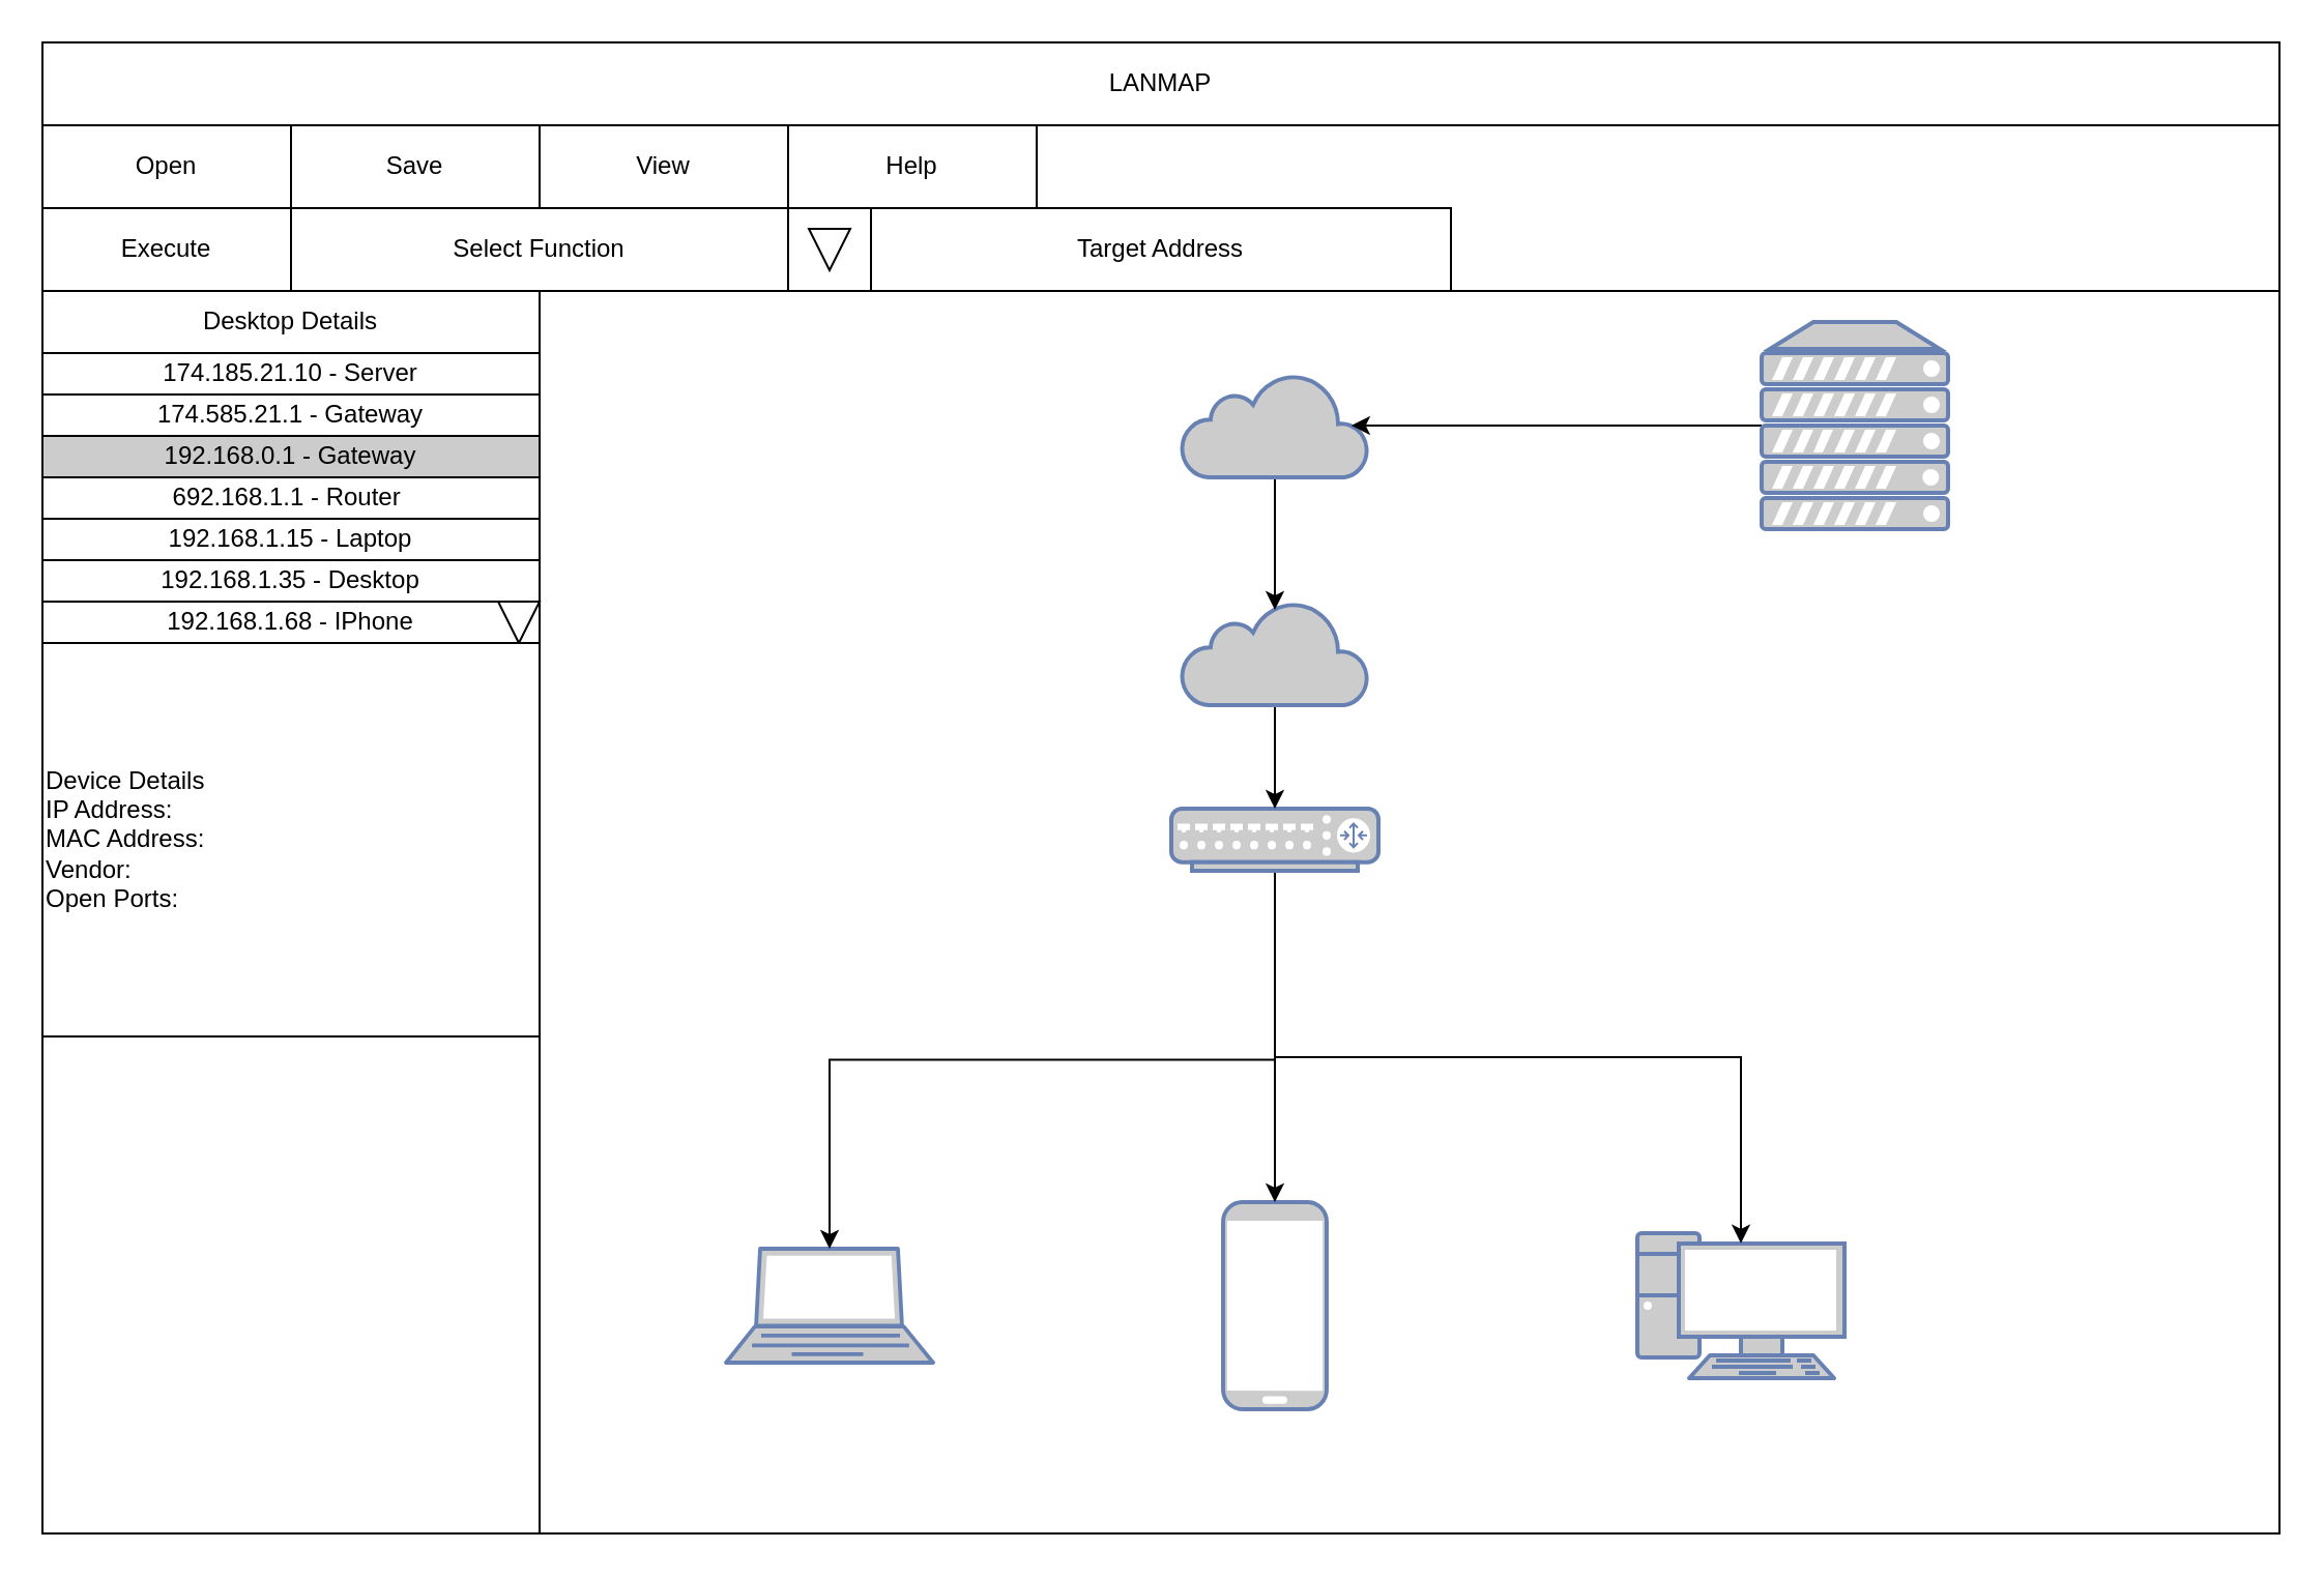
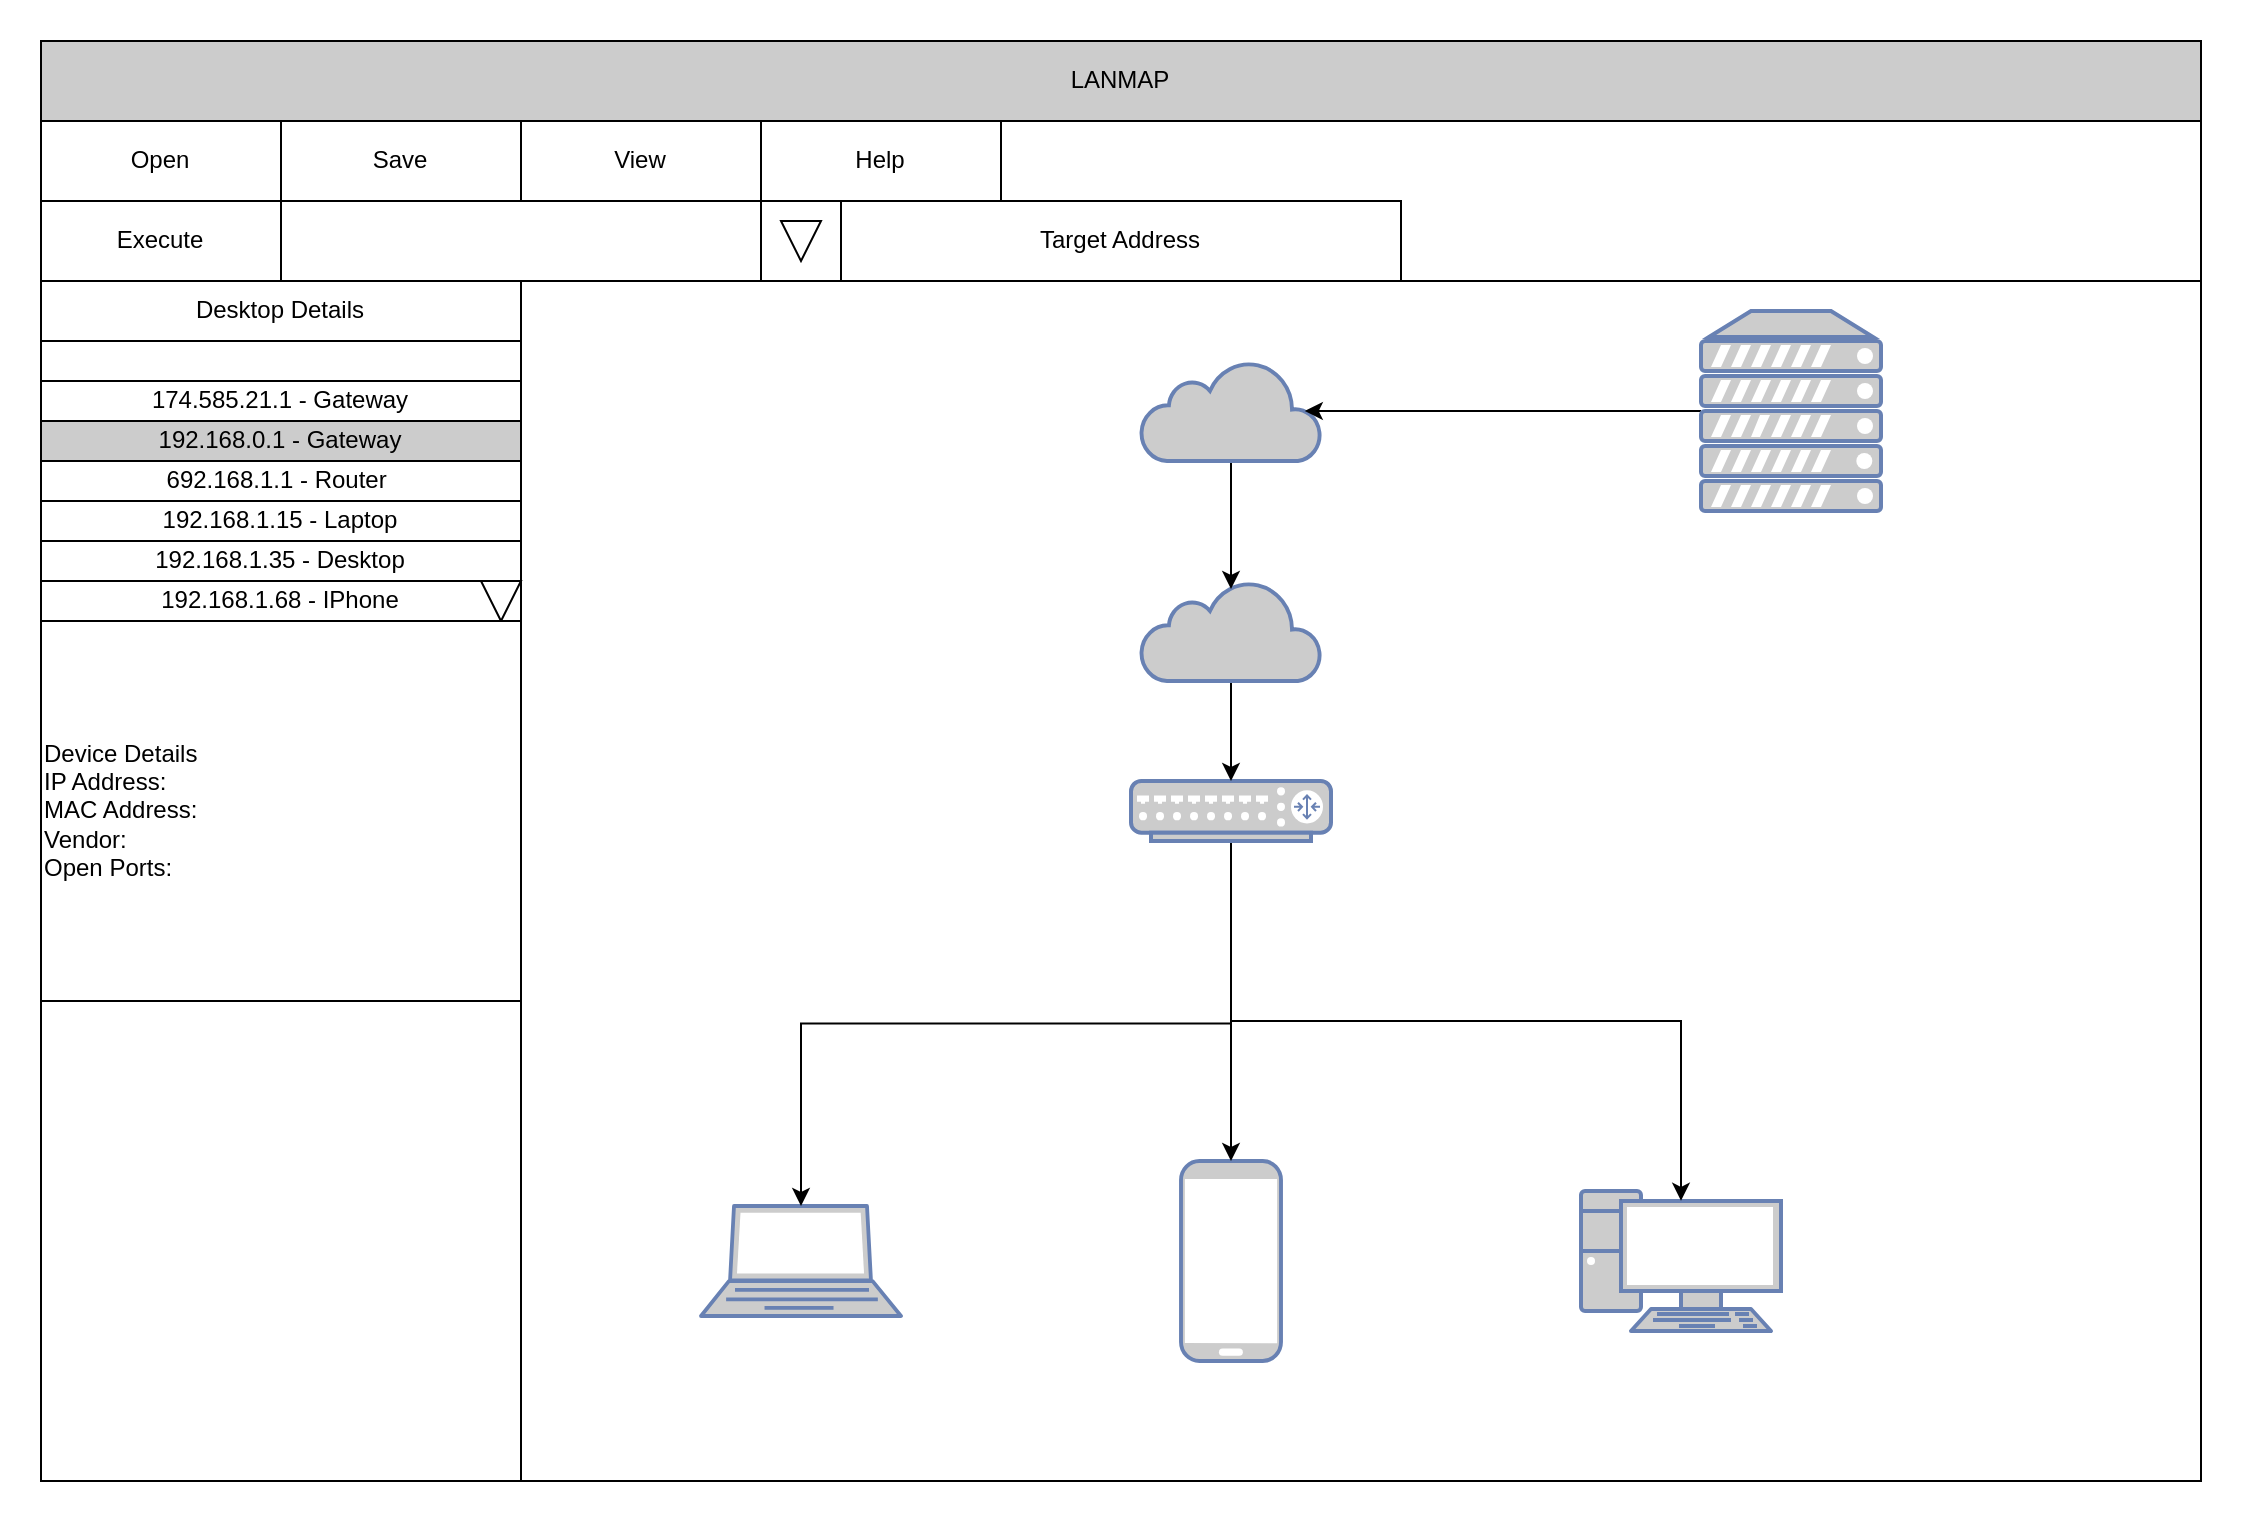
  <mxCell id="0" />
  <mxCell id="1" parent="0" />
  <mxCell id="2" value="" style="rounded=0;whiteSpace=wrap;html=1;" vertex="1" parent="1"><mxGeometry x="20" y="20" width="1080" height="720" as="geometry" /></mxCell>
- <mxCell id="3" value="LANMAP" style="rounded=0;whiteSpace=wrap;html=1;" vertex="1" parent="1"><mxGeometry x="20" y="20" width="1080" height="40" as="geometry" /></mxCell>
+ <mxCell id="3" value="LANMAP" style="rounded=0;whiteSpace=wrap;html=1;fillColor=#cccccc;" vertex="1" parent="1"><mxGeometry x="20" y="20" width="1080" height="40" as="geometry" /></mxCell>
  <mxCell id="4" value="" style="rounded=0;whiteSpace=wrap;html=1;" vertex="1" parent="1"><mxGeometry x="260" y="140" width="840" height="600" as="geometry" /></mxCell>
  <mxCell id="5" value="" style="rounded=0;whiteSpace=wrap;html=1;" vertex="1" parent="1"><mxGeometry x="20" y="140" width="240" height="600" as="geometry" /></mxCell>
  <mxCell id="6" value="" style="fontColor=#0066CC;verticalAlign=top;verticalLabelPosition=bottom;labelPosition=center;align=center;html=1;outlineConnect=0;fillColor=#CCCCCC;strokeColor=#6881B3;gradientColor=none;gradientDirection=north;strokeWidth=2;shape=mxgraph.networks.laptop;" vertex="1" parent="1"><mxGeometry x="350" y="602.5" width="100" height="55" as="geometry" /></mxCell>
  <mxCell id="7" value="" style="fontColor=#0066CC;verticalAlign=top;verticalLabelPosition=bottom;labelPosition=center;align=center;html=1;outlineConnect=0;fillColor=#CCCCCC;strokeColor=#6881B3;gradientColor=none;gradientDirection=north;strokeWidth=2;shape=mxgraph.networks.mobile;" vertex="1" parent="1"><mxGeometry x="590" y="580" width="50" height="100" as="geometry" /></mxCell>
  <mxCell id="8" value="" style="fontColor=#0066CC;verticalAlign=top;verticalLabelPosition=bottom;labelPosition=center;align=center;html=1;outlineConnect=0;fillColor=#CCCCCC;strokeColor=#6881B3;gradientColor=none;gradientDirection=north;strokeWidth=2;shape=mxgraph.networks.pc;" vertex="1" parent="1"><mxGeometry x="790" y="595" width="100" height="70" as="geometry" /></mxCell>
  <mxCell id="9" style="edgeStyle=orthogonalEdgeStyle;rounded=0;orthogonalLoop=1;jettySize=auto;html=1;exitX=0.5;exitY=1;exitDx=0;exitDy=0;exitPerimeter=0;entryX=0.5;entryY=0.07;entryDx=0;entryDy=0;entryPerimeter=0;" edge="1" parent="1" source="12" target="8"><mxGeometry relative="1" as="geometry"><Array as="points"><mxPoint x="615" y="510" /><mxPoint x="840" y="510" /></Array></mxGeometry></mxCell>
  <mxCell id="10" style="edgeStyle=orthogonalEdgeStyle;rounded=0;orthogonalLoop=1;jettySize=auto;html=1;exitX=0.5;exitY=1;exitDx=0;exitDy=0;exitPerimeter=0;entryX=0.5;entryY=0;entryDx=0;entryDy=0;entryPerimeter=0;" edge="1" parent="1" source="12" target="7"><mxGeometry relative="1" as="geometry" /></mxCell>
  <mxCell id="11" style="edgeStyle=orthogonalEdgeStyle;rounded=0;orthogonalLoop=1;jettySize=auto;html=1;exitX=0.5;exitY=1;exitDx=0;exitDy=0;exitPerimeter=0;entryX=0.5;entryY=0;entryDx=0;entryDy=0;entryPerimeter=0;" edge="1" parent="1" source="12" target="6"><mxGeometry relative="1" as="geometry" /></mxCell>
  <mxCell id="12" value="" style="fontColor=#0066CC;verticalAlign=top;verticalLabelPosition=bottom;labelPosition=center;align=center;html=1;outlineConnect=0;fillColor=#CCCCCC;strokeColor=#6881B3;gradientColor=none;gradientDirection=north;strokeWidth=2;shape=mxgraph.networks.router;" vertex="1" parent="1"><mxGeometry x="565" y="390" width="100" height="30" as="geometry" /></mxCell>
  <mxCell id="13" style="edgeStyle=orthogonalEdgeStyle;rounded=0;orthogonalLoop=1;jettySize=auto;html=1;exitX=0.5;exitY=1;exitDx=0;exitDy=0;exitPerimeter=0;entryX=0.5;entryY=0;entryDx=0;entryDy=0;entryPerimeter=0;" edge="1" parent="1" source="14" target="12"><mxGeometry relative="1" as="geometry" /></mxCell>
  <mxCell id="14" value="" style="html=1;outlineConnect=0;fillColor=#CCCCCC;strokeColor=#6881B3;gradientColor=none;gradientDirection=north;strokeWidth=2;shape=mxgraph.networks.cloud;fontColor=#ffffff;" vertex="1" parent="1"><mxGeometry x="570" y="290" width="90" height="50" as="geometry" /></mxCell>
  <mxCell id="15" value="Execute" style="rounded=0;whiteSpace=wrap;html=1;" vertex="1" parent="1"><mxGeometry x="20" y="100" width="120" height="40" as="geometry" /></mxCell>
- <mxCell id="16" value="Select Function" style="rounded=0;whiteSpace=wrap;html=1;" vertex="1" parent="1"><mxGeometry x="140" y="100" width="240" height="40" as="geometry" /></mxCell>
  <mxCell id="17" value="" style="rounded=0;whiteSpace=wrap;html=1;" vertex="1" parent="1"><mxGeometry x="380" y="100" width="40" height="40" as="geometry" /></mxCell>
  <mxCell id="18" value="" style="html=1;shadow=0;dashed=0;align=center;verticalAlign=middle;shape=mxgraph.arrows2.arrow;dy=0.6;dx=40;direction=south;notch=0;" vertex="1" parent="1"><mxGeometry x="390" y="110" width="20" height="20" as="geometry" /></mxCell>
  <mxCell id="19" value="Target Address" style="rounded=0;whiteSpace=wrap;html=1;" vertex="1" parent="1"><mxGeometry x="420" y="100" width="280" height="40" as="geometry" /></mxCell>
  <mxCell id="20" style="edgeStyle=orthogonalEdgeStyle;rounded=0;orthogonalLoop=1;jettySize=auto;html=1;exitX=0.5;exitY=1;exitDx=0;exitDy=0;exitPerimeter=0;entryX=0.5;entryY=0.08;entryDx=0;entryDy=0;entryPerimeter=0;" edge="1" parent="1" source="21" target="14"><mxGeometry relative="1" as="geometry" /></mxCell>
  <mxCell id="21" value="" style="html=1;outlineConnect=0;fillColor=#CCCCCC;strokeColor=#6881B3;gradientColor=none;gradientDirection=north;strokeWidth=2;shape=mxgraph.networks.cloud;fontColor=#ffffff;" vertex="1" parent="1"><mxGeometry x="570" y="180" width="90" height="50" as="geometry" /></mxCell>
  <mxCell id="22" style="edgeStyle=orthogonalEdgeStyle;rounded=0;orthogonalLoop=1;jettySize=auto;html=1;exitX=0;exitY=0.5;exitDx=0;exitDy=0;exitPerimeter=0;entryX=0.91;entryY=0.5;entryDx=0;entryDy=0;entryPerimeter=0;" edge="1" parent="1" source="23" target="21"><mxGeometry relative="1" as="geometry" /></mxCell>
  <mxCell id="23" value="" style="fontColor=#0066CC;verticalAlign=top;verticalLabelPosition=bottom;labelPosition=center;align=center;html=1;outlineConnect=0;fillColor=#CCCCCC;strokeColor=#6881B3;gradientColor=none;gradientDirection=north;strokeWidth=2;shape=mxgraph.networks.server;" vertex="1" parent="1"><mxGeometry x="850" y="155" width="90" height="100" as="geometry" /></mxCell>
  <mxCell id="24" value="Open" style="rounded=0;whiteSpace=wrap;html=1;" vertex="1" parent="1"><mxGeometry x="20" y="60" width="120" height="40" as="geometry" /></mxCell>
  <mxCell id="25" value="Save" style="rounded=0;whiteSpace=wrap;html=1;" vertex="1" parent="1"><mxGeometry x="140" y="60" width="120" height="40" as="geometry" /></mxCell>
  <mxCell id="26" value="View" style="rounded=0;whiteSpace=wrap;html=1;" vertex="1" parent="1"><mxGeometry x="260" y="60" width="120" height="40" as="geometry" /></mxCell>
  <mxCell id="27" value="Help" style="rounded=0;whiteSpace=wrap;html=1;" vertex="1" parent="1"><mxGeometry x="380" y="60" width="120" height="40" as="geometry" /></mxCell>
  <mxCell id="28" value="Desktop Details" style="rounded=0;whiteSpace=wrap;html=1;" vertex="1" parent="1"><mxGeometry x="20" y="140" width="240" height="30" as="geometry" /></mxCell>
- <mxCell id="29" value="174.185.21.10 - Server" style="rounded=0;whiteSpace=wrap;html=1;" vertex="1" parent="1"><mxGeometry x="20" y="170" width="240" height="20" as="geometry" /></mxCell>
  <mxCell id="30" value="174.585.21.1 - Gateway" style="rounded=0;whiteSpace=wrap;html=1;" vertex="1" parent="1"><mxGeometry x="20" y="190" width="240" height="20" as="geometry" /></mxCell>
  <mxCell id="31" value="192.168.0.1 - Gateway" style="rounded=0;whiteSpace=wrap;html=1;fillColor=#cccccc;" vertex="1" parent="1"><mxGeometry x="20" y="210" width="240" height="20" as="geometry" /></mxCell>
  <mxCell id="32" value="692.168.1.1 - Router&amp;nbsp;" style="rounded=0;whiteSpace=wrap;html=1;" vertex="1" parent="1"><mxGeometry x="20" y="230" width="240" height="20" as="geometry" /></mxCell>
  <mxCell id="33" value="192.168.1.15 - Laptop" style="rounded=0;whiteSpace=wrap;html=1;" vertex="1" parent="1"><mxGeometry x="20" y="250" width="240" height="20" as="geometry" /></mxCell>
  <mxCell id="34" value="192.168.1.35 - Desktop" style="rounded=0;whiteSpace=wrap;html=1;" vertex="1" parent="1"><mxGeometry x="20" y="270" width="240" height="20" as="geometry" /></mxCell>
  <mxCell id="35" value="192.168.1.68 - IPhone" style="rounded=0;whiteSpace=wrap;html=1;" vertex="1" parent="1"><mxGeometry x="20" y="290" width="240" height="20" as="geometry" /></mxCell>
  <mxCell id="36" value="" style="html=1;shadow=0;dashed=0;align=center;verticalAlign=middle;shape=mxgraph.arrows2.arrow;dy=0.6;dx=40;direction=south;notch=0;" vertex="1" parent="1"><mxGeometry x="240" y="290" width="20" height="20" as="geometry" /></mxCell>
  <mxCell id="37" value="Device Details&lt;br&gt;IP Address:&lt;br&gt;MAC Address:&lt;br&gt;Vendor:&lt;br&gt;Open Ports:" style="rounded=0;whiteSpace=wrap;html=1;align=left;" vertex="1" parent="1"><mxGeometry x="20" y="310" width="240" height="190" as="geometry" /></mxCell>
